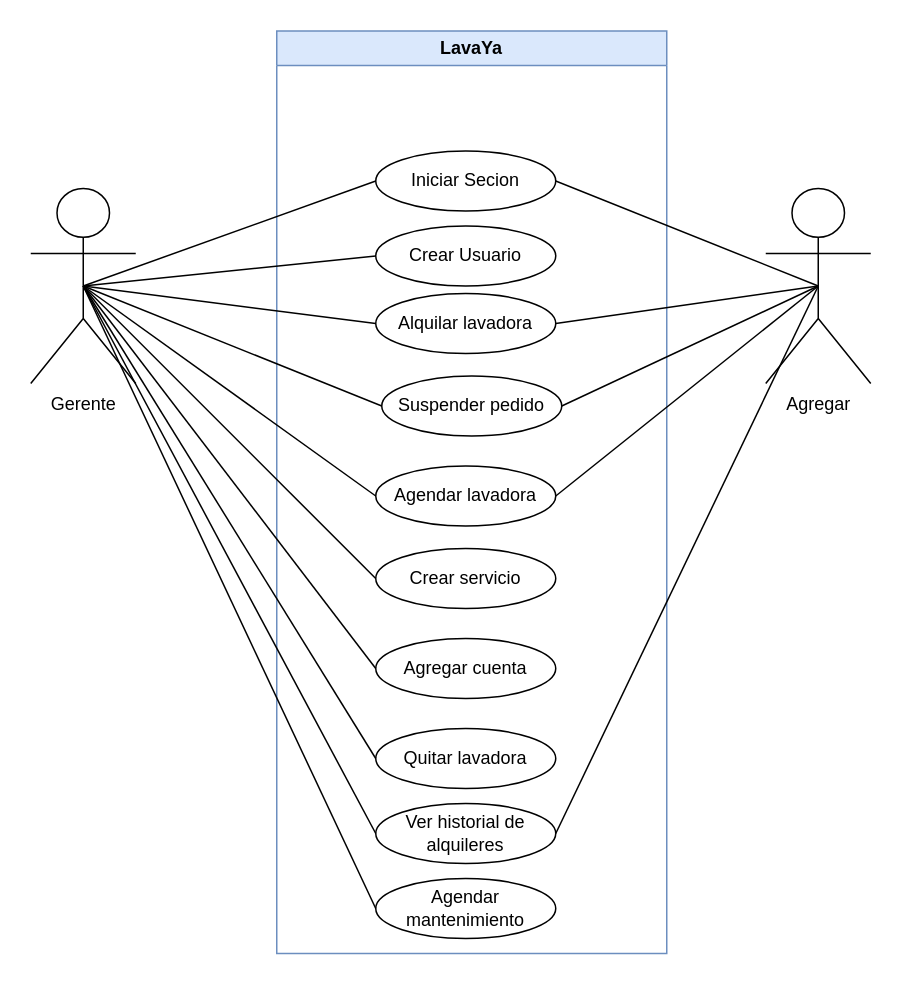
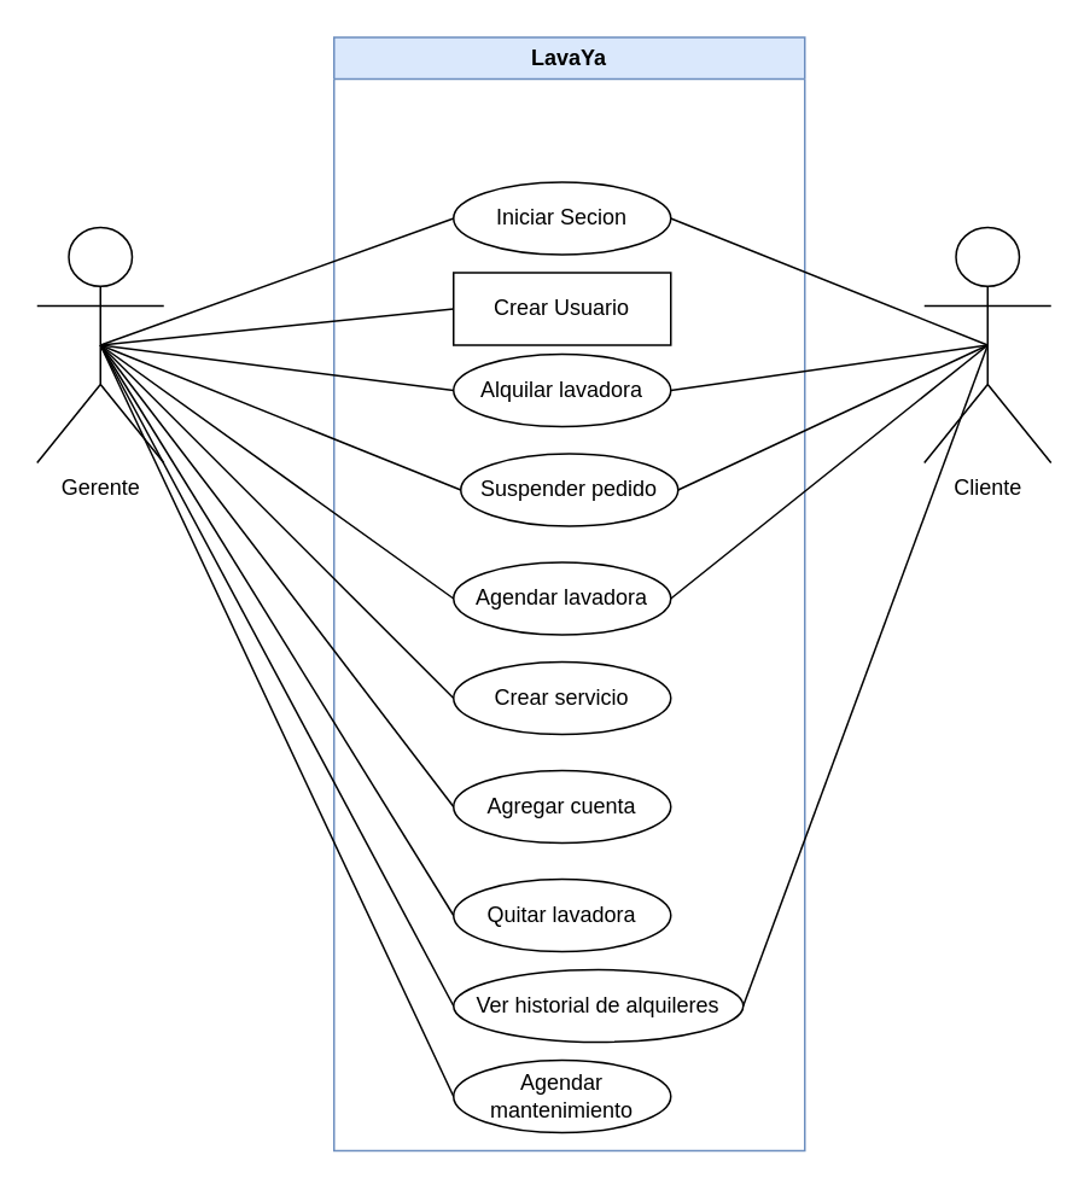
  <mxCell id="0" />
  <mxCell id="1" parent="0" />
  <mxCell id="2" value="LavaYa" style="swimlane;whiteSpace=wrap;html=1;fillColor=#dae8fc;strokeColor=#6c8ebf;" parent="1" vertex="1"><mxGeometry x="184" y="20" width="260" height="615" as="geometry" /></mxCell>
  <mxCell id="3" value="Iniciar Secion" style="ellipse;whiteSpace=wrap;html=1;" parent="2" vertex="1"><mxGeometry x="66" y="80" width="120" height="40" as="geometry" /></mxCell>
- <mxCell id="4" value="Crear Usuario" style="ellipse;whiteSpace=wrap;html=1;" parent="2" vertex="1"><mxGeometry x="66" y="130" width="120" height="40" as="geometry" /></mxCell>
+ <mxCell id="4" value="Crear Usuario" style="whiteSpace=wrap;html=1;rounded=0;" parent="2" vertex="1"><mxGeometry x="66" y="130" width="120" height="40" as="geometry" /></mxCell>
  <mxCell id="5" value="Agendar lavadora" style="ellipse;whiteSpace=wrap;html=1;" parent="2" vertex="1"><mxGeometry x="66" y="290" width="120" height="40" as="geometry" /></mxCell>
  <mxCell id="6" value="Agregar cuenta" style="ellipse;whiteSpace=wrap;html=1;" parent="2" vertex="1"><mxGeometry x="66" y="405" width="120" height="40" as="geometry" /></mxCell>
  <mxCell id="7" value="Quitar lavadora" style="ellipse;whiteSpace=wrap;html=1;" parent="2" vertex="1"><mxGeometry x="66" y="465" width="120" height="40" as="geometry" /></mxCell>
  <mxCell id="8" value="Suspender pedido" style="ellipse;whiteSpace=wrap;html=1;" parent="2" vertex="1"><mxGeometry x="70" y="230" width="120" height="40" as="geometry" /></mxCell>
- <mxCell id="9" value="Ver historial de alquileres" style="ellipse;whiteSpace=wrap;html=1;" parent="2" vertex="1"><mxGeometry x="66" y="515" width="120" height="40" as="geometry" /></mxCell>
+ <mxCell id="9" value="Ver historial de alquileres" style="ellipse;whiteSpace=wrap;html=1;" parent="2" vertex="1"><mxGeometry x="66" y="515" width="160" height="40" as="geometry" /></mxCell>
  <mxCell id="10" value="Crear servicio" style="ellipse;whiteSpace=wrap;html=1;" parent="2" vertex="1"><mxGeometry x="66" y="345" width="120" height="40" as="geometry" /></mxCell>
  <mxCell id="11" value="Agendar mantenimiento" style="ellipse;whiteSpace=wrap;html=1;" parent="2" vertex="1"><mxGeometry x="66" y="565" width="120" height="40" as="geometry" /></mxCell>
  <mxCell id="12" value="Alquilar lavadora" style="ellipse;whiteSpace=wrap;html=1;" parent="1" vertex="1"><mxGeometry x="250" y="195" width="120" height="40" as="geometry" /></mxCell>
  <mxCell id="13" style="rounded=0;orthogonalLoop=1;jettySize=auto;html=1;exitX=0.5;exitY=0.5;exitDx=0;exitDy=0;exitPerimeter=0;entryX=0;entryY=0.5;entryDx=0;entryDy=0;endArrow=none;endFill=0;" parent="1" source="18" target="9" edge="1"><mxGeometry relative="1" as="geometry" /></mxCell>
  <mxCell id="14" style="rounded=0;orthogonalLoop=1;jettySize=auto;html=1;exitX=0.5;exitY=0.5;exitDx=0;exitDy=0;exitPerimeter=0;entryX=0;entryY=0.5;entryDx=0;entryDy=0;endArrow=none;endFill=0;" parent="1" source="18" target="10" edge="1"><mxGeometry relative="1" as="geometry" /></mxCell>
  <mxCell id="15" style="rounded=0;orthogonalLoop=1;jettySize=auto;html=1;exitX=0.5;exitY=0.5;exitDx=0;exitDy=0;exitPerimeter=0;entryX=0;entryY=0.5;entryDx=0;entryDy=0;endArrow=none;endFill=0;" parent="1" source="18" target="11" edge="1"><mxGeometry relative="1" as="geometry" /></mxCell>
  <mxCell id="16" style="rounded=0;orthogonalLoop=1;jettySize=auto;html=1;exitX=0.5;exitY=0.5;exitDx=0;exitDy=0;exitPerimeter=0;entryX=0;entryY=0.5;entryDx=0;entryDy=0;endArrow=none;endFill=0;" parent="1" source="18" target="12" edge="1"><mxGeometry relative="1" as="geometry" /></mxCell>
  <mxCell id="17" style="rounded=0;orthogonalLoop=1;jettySize=auto;html=1;exitX=0.5;exitY=0.5;exitDx=0;exitDy=0;exitPerimeter=0;entryX=0;entryY=0.5;entryDx=0;entryDy=0;endArrow=none;endFill=0;" parent="1" source="18" target="8" edge="1"><mxGeometry relative="1" as="geometry" /></mxCell>
  <mxCell id="18" value="Gerente" style="shape=umlActor;verticalLabelPosition=bottom;verticalAlign=top;html=1;outlineConnect=0;" parent="1" vertex="1"><mxGeometry x="20" y="125" width="70" height="130" as="geometry" /></mxCell>
- <mxCell id="19" value="Agregar" style="shape=umlActor;verticalLabelPosition=bottom;verticalAlign=top;html=1;outlineConnect=0;" parent="1" vertex="1"><mxGeometry x="510" y="125" width="70" height="130" as="geometry" /></mxCell>
+ <mxCell id="19" value="Cliente" style="shape=umlActor;verticalLabelPosition=bottom;verticalAlign=top;html=1;outlineConnect=0;" parent="1" vertex="1"><mxGeometry x="510" y="125" width="70" height="130" as="geometry" /></mxCell>
  <mxCell id="20" value="" style="endArrow=none;html=1;rounded=0;exitX=0.5;exitY=0.5;exitDx=0;exitDy=0;exitPerimeter=0;entryX=0;entryY=0.5;entryDx=0;entryDy=0;" parent="1" source="18" target="3" edge="1"><mxGeometry width="50" height="50" relative="1" as="geometry"><mxPoint x="290" y="255" as="sourcePoint" /><mxPoint x="340" y="205" as="targetPoint" /></mxGeometry></mxCell>
  <mxCell id="21" value="" style="endArrow=none;html=1;rounded=0;exitX=0.5;exitY=0.5;exitDx=0;exitDy=0;exitPerimeter=0;entryX=0;entryY=0.5;entryDx=0;entryDy=0;" parent="1" source="18" target="4" edge="1"><mxGeometry width="50" height="50" relative="1" as="geometry"><mxPoint x="290" y="255" as="sourcePoint" /><mxPoint x="340" y="205" as="targetPoint" /></mxGeometry></mxCell>
  <mxCell id="22" value="" style="endArrow=none;html=1;rounded=0;exitX=0.5;exitY=0.5;exitDx=0;exitDy=0;exitPerimeter=0;entryX=0;entryY=0.5;entryDx=0;entryDy=0;" parent="1" source="18" target="5" edge="1"><mxGeometry width="50" height="50" relative="1" as="geometry"><mxPoint x="290" y="255" as="sourcePoint" /><mxPoint x="340" y="205" as="targetPoint" /></mxGeometry></mxCell>
  <mxCell id="23" value="" style="endArrow=none;html=1;rounded=0;exitX=0.5;exitY=0.5;exitDx=0;exitDy=0;exitPerimeter=0;entryX=0;entryY=0.5;entryDx=0;entryDy=0;" parent="1" source="18" target="6" edge="1"><mxGeometry width="50" height="50" relative="1" as="geometry"><mxPoint x="290" y="255" as="sourcePoint" /><mxPoint x="340" y="205" as="targetPoint" /></mxGeometry></mxCell>
  <mxCell id="24" value="" style="endArrow=none;html=1;rounded=0;exitX=0.5;exitY=0.5;exitDx=0;exitDy=0;exitPerimeter=0;entryX=0;entryY=0.5;entryDx=0;entryDy=0;" parent="1" source="18" target="7" edge="1"><mxGeometry width="50" height="50" relative="1" as="geometry"><mxPoint x="290" y="255" as="sourcePoint" /><mxPoint x="340" y="205" as="targetPoint" /></mxGeometry></mxCell>
  <mxCell id="25" value="" style="endArrow=none;html=1;rounded=0;entryX=0.5;entryY=0.5;entryDx=0;entryDy=0;entryPerimeter=0;exitX=1;exitY=0.5;exitDx=0;exitDy=0;" parent="1" source="3" target="19" edge="1"><mxGeometry width="50" height="50" relative="1" as="geometry"><mxPoint x="290" y="255" as="sourcePoint" /><mxPoint x="340" y="205" as="targetPoint" /></mxGeometry></mxCell>
  <mxCell id="26" value="" style="endArrow=none;html=1;rounded=0;entryX=0.5;entryY=0.5;entryDx=0;entryDy=0;entryPerimeter=0;exitX=1;exitY=0.5;exitDx=0;exitDy=0;" parent="1" source="12" target="19" edge="1"><mxGeometry width="50" height="50" relative="1" as="geometry"><mxPoint x="290" y="255" as="sourcePoint" /><mxPoint x="340" y="205" as="targetPoint" /></mxGeometry></mxCell>
  <mxCell id="27" value="" style="endArrow=none;html=1;rounded=0;entryX=0.5;entryY=0.5;entryDx=0;entryDy=0;entryPerimeter=0;exitX=1;exitY=0.5;exitDx=0;exitDy=0;" parent="1" source="8" target="19" edge="1"><mxGeometry width="50" height="50" relative="1" as="geometry"><mxPoint x="290" y="255" as="sourcePoint" /><mxPoint x="340" y="205" as="targetPoint" /></mxGeometry></mxCell>
  <mxCell id="28" value="" style="endArrow=none;html=1;rounded=0;entryX=0.5;entryY=0.5;entryDx=0;entryDy=0;entryPerimeter=0;exitX=1;exitY=0.5;exitDx=0;exitDy=0;" parent="1" source="5" target="19" edge="1"><mxGeometry width="50" height="50" relative="1" as="geometry"><mxPoint x="290" y="255" as="sourcePoint" /><mxPoint x="340" y="205" as="targetPoint" /></mxGeometry></mxCell>
  <mxCell id="29" value="" style="endArrow=none;html=1;rounded=0;entryX=0.5;entryY=0.5;entryDx=0;entryDy=0;entryPerimeter=0;exitX=1;exitY=0.5;exitDx=0;exitDy=0;" parent="1" source="9" target="19" edge="1"><mxGeometry width="50" height="50" relative="1" as="geometry"><mxPoint x="380" y="340" as="sourcePoint" /><mxPoint x="555" y="190" as="targetPoint" /></mxGeometry></mxCell>
